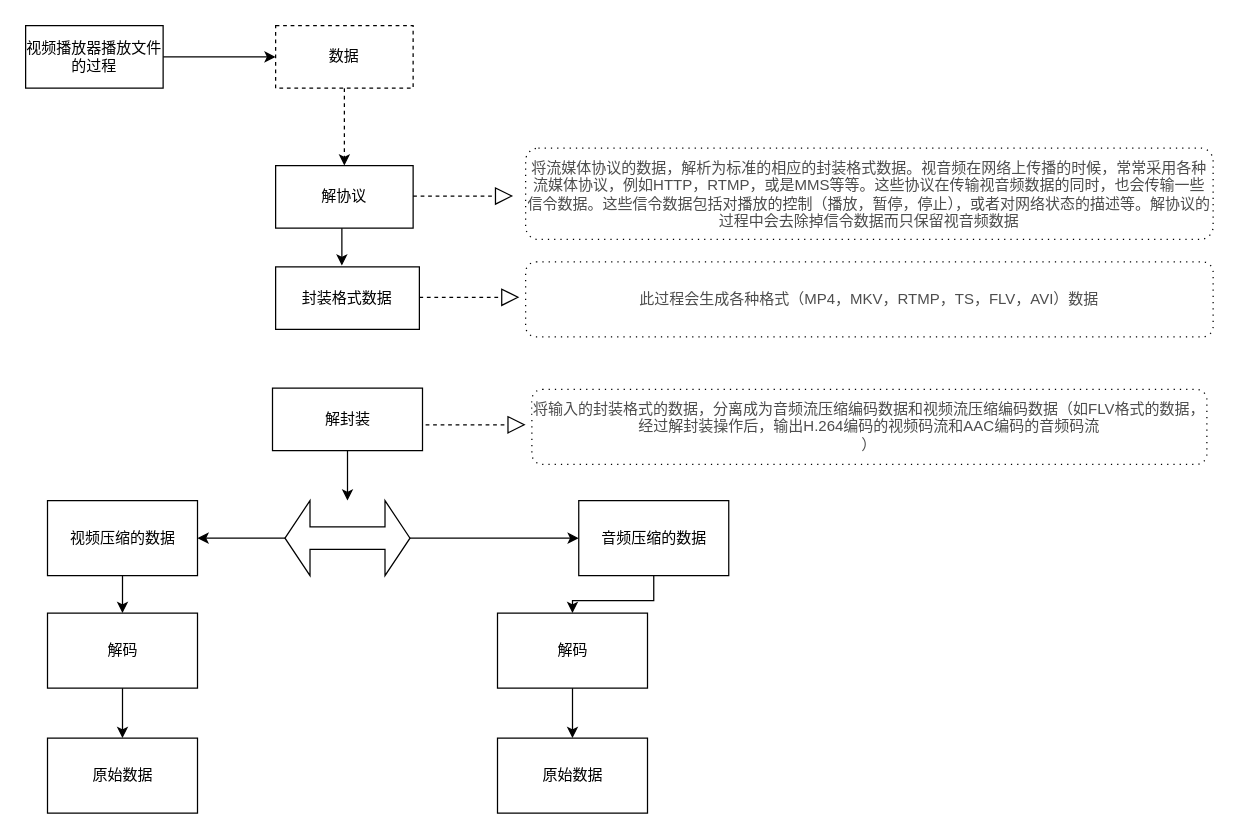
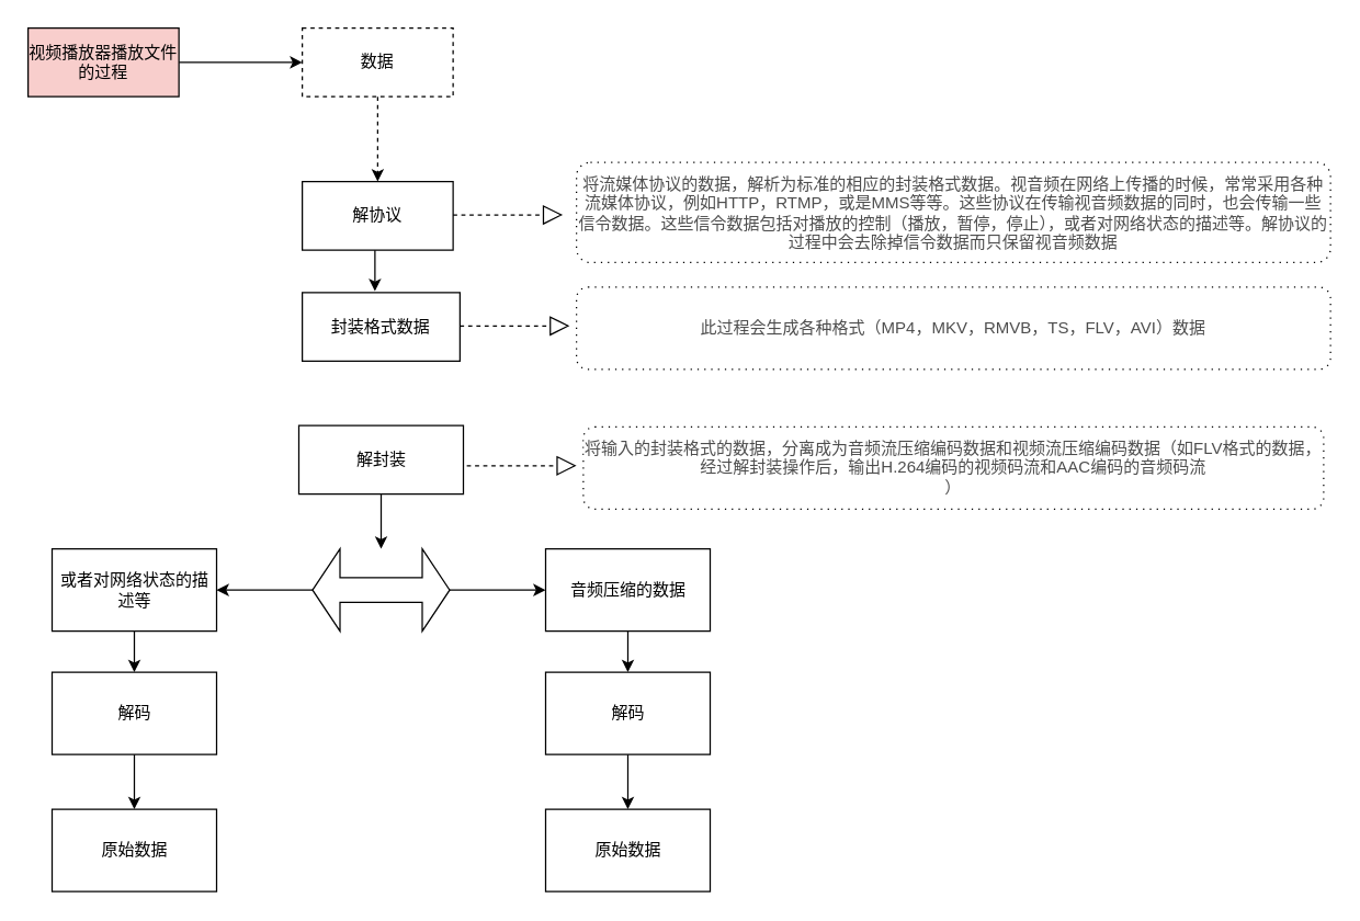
  <mxCell id="0" />
  <mxCell id="1" parent="0" />
  <mxCell id="2" value="" style="edgeStyle=orthogonalEdgeStyle;rounded=0;orthogonalLoop=1;jettySize=auto;html=1;" edge="1" parent="1" source="3" target="5"><mxGeometry relative="1" as="geometry" /></mxCell>
- <mxCell id="3" value="视频播放器播放文件的过程" style="rounded=0;whiteSpace=wrap;html=1;" vertex="1" parent="1"><mxGeometry x="20" y="20" width="110" height="50" as="geometry" /></mxCell>
+ <mxCell id="3" value="视频播放器播放文件的过程" style="rounded=0;whiteSpace=wrap;html=1;fillColor=#f8cecc;" vertex="1" parent="1"><mxGeometry x="20" y="20" width="110" height="50" as="geometry" /></mxCell>
  <mxCell id="4" value="" style="edgeStyle=orthogonalEdgeStyle;rounded=0;orthogonalLoop=1;jettySize=auto;html=1;fontSize=12;dashed=1;" edge="1" parent="1" source="5" target="6"><mxGeometry relative="1" as="geometry" /></mxCell>
  <mxCell id="5" value="数据" style="rounded=0;whiteSpace=wrap;html=1;dashed=1;" vertex="1" parent="1"><mxGeometry x="220" y="20" width="110" height="50" as="geometry" /></mxCell>
  <mxCell id="6" value="解协议" style="whiteSpace=wrap;html=1;rounded=0;" vertex="1" parent="1"><mxGeometry x="220" y="132" width="110" height="50" as="geometry" /></mxCell>
  <mxCell id="7" value="&lt;span style=&quot;color: rgb(77, 77, 77); font-size: 12px; background-color: rgb(255, 255, 255);&quot;&gt;将流媒体协议的数据，解析为标准的相应的封装格式数据。视音频在网络上传播的时候，常常采用各种流媒体协议，例如HTTP，RTMP，或是MMS等等。这些协议在传输视音频数据的同时，也会传输一些信令数据。这些信令数据包括对播放的控制（播放，暂停，停止），或者对网络状态的描述等。解协议的过程中会去除掉信令数据而只保留视音频数据&lt;/span&gt;" style="shape=ext;rounded=1;html=1;whiteSpace=wrap;dashed=1;dashPattern=1 4;arcSize=14;fontSize=12;labelPosition=center;verticalLabelPosition=middle;align=center;verticalAlign=middle;" vertex="1" parent="1"><mxGeometry x="420" y="118" width="550" height="73" as="geometry" /></mxCell>
  <mxCell id="8" value="" style="endArrow=block;dashed=1;endFill=0;endSize=12;html=1;" edge="1" parent="1"><mxGeometry width="160" relative="1" as="geometry"><mxPoint x="330" y="156.33" as="sourcePoint" /><mxPoint x="410" y="156.33" as="targetPoint" /></mxGeometry></mxCell>
  <mxCell id="9" value="封装格式数据" style="whiteSpace=wrap;html=1;rounded=0;" vertex="1" parent="1"><mxGeometry x="220" y="213" width="115" height="50" as="geometry" /></mxCell>
  <mxCell id="10" value="" style="edgeStyle=orthogonalEdgeStyle;rounded=0;orthogonalLoop=1;jettySize=auto;html=1;fontSize=12;" edge="1" parent="1" source="11" target="19"><mxGeometry relative="1" as="geometry" /></mxCell>
  <mxCell id="11" value="解封装" style="whiteSpace=wrap;html=1;rounded=0;" vertex="1" parent="1"><mxGeometry x="217.5" y="310" width="120" height="50" as="geometry" /></mxCell>
  <mxCell id="12" value="" style="endArrow=block;dashed=1;endFill=0;endSize=12;html=1;" edge="1" parent="1"><mxGeometry width="160" relative="1" as="geometry"><mxPoint x="340" y="339.33" as="sourcePoint" /><mxPoint x="420" y="339.33" as="targetPoint" /><Array as="points"><mxPoint x="380" y="339.33" /></Array></mxGeometry></mxCell>
  <mxCell id="13" value="&lt;span style=&quot;color: rgb(77, 77, 77); font-size: 12px; background-color: rgb(255, 255, 255);&quot;&gt;将输入的封装格式的数据，分离成为音频流压缩编码数据和视频流压缩编码数据（如&lt;/span&gt;&lt;span style=&quot;color: rgb(77, 77, 77); font-size: 12px; background-color: rgb(255, 255, 255);&quot;&gt;FLV格式的数据，经过解封装操作后，输出H.264编码的视频码流和AAC编码的音频码流&lt;/span&gt;&lt;span style=&quot;color: rgb(77, 77, 77); font-size: 12px; background-color: rgb(255, 255, 255);&quot;&gt;&lt;br style=&quot;font-size: 12px;&quot;&gt;）&lt;/span&gt;" style="shape=ext;rounded=1;html=1;whiteSpace=wrap;dashed=1;dashPattern=1 4;arcSize=14;fontSize=12;labelPosition=center;verticalLabelPosition=middle;align=center;verticalAlign=middle;" vertex="1" parent="1"><mxGeometry x="425" y="311" width="540" height="60" as="geometry" /></mxCell>
- <mxCell id="14" value="&lt;span style=&quot;color: rgb(77, 77, 77); font-size: 12px; background-color: rgb(255, 255, 255);&quot;&gt;此过程会生成各种格式（MP4，MKV，RTMP，TS，FLV，AVI）数据&lt;/span&gt;" style="shape=ext;rounded=1;html=1;whiteSpace=wrap;dashed=1;dashPattern=1 4;arcSize=14;fontSize=12;labelPosition=center;verticalLabelPosition=middle;align=center;verticalAlign=middle;" vertex="1" parent="1"><mxGeometry x="420" y="209" width="550" height="60" as="geometry" /></mxCell>
+ <mxCell id="14" value="&lt;span style=&quot;color: rgb(77, 77, 77); font-size: 12px; background-color: rgb(255, 255, 255);&quot;&gt;此过程会生成各种格式（MP4，MKV，RMVB，TS，FLV，AVI）数据&lt;/span&gt;" style="shape=ext;rounded=1;html=1;whiteSpace=wrap;dashed=1;dashPattern=1 4;arcSize=14;fontSize=12;labelPosition=center;verticalLabelPosition=middle;align=center;verticalAlign=middle;" vertex="1" parent="1"><mxGeometry x="420" y="209" width="550" height="60" as="geometry" /></mxCell>
  <mxCell id="15" value="" style="endArrow=block;dashed=1;endFill=0;endSize=12;html=1;" edge="1" parent="1"><mxGeometry width="160" relative="1" as="geometry"><mxPoint x="335" y="237.33" as="sourcePoint" /><mxPoint x="415" y="237.33" as="targetPoint" /><Array as="points"><mxPoint x="375" y="237.33" /></Array></mxGeometry></mxCell>
  <mxCell id="16" value="" style="edgeStyle=orthogonalEdgeStyle;rounded=0;orthogonalLoop=1;jettySize=auto;html=1;" edge="1" parent="1"><mxGeometry relative="1" as="geometry"><mxPoint x="273" y="182" as="sourcePoint" /><mxPoint x="273" y="212" as="targetPoint" /></mxGeometry></mxCell>
  <mxCell id="17" value="" style="edgeStyle=orthogonalEdgeStyle;rounded=0;orthogonalLoop=1;jettySize=auto;html=1;fontSize=12;" edge="1" parent="1" source="19" target="21"><mxGeometry relative="1" as="geometry" /></mxCell>
  <mxCell id="18" value="" style="edgeStyle=orthogonalEdgeStyle;rounded=0;orthogonalLoop=1;jettySize=auto;html=1;fontSize=12;" edge="1" parent="1" source="19" target="23"><mxGeometry relative="1" as="geometry" /></mxCell>
  <mxCell id="19" value="" style="shape=doubleArrow;whiteSpace=wrap;html=1;fontSize=12;" vertex="1" parent="1"><mxGeometry x="227.5" y="400" width="100" height="60" as="geometry" /></mxCell>
  <mxCell id="20" value="" style="edgeStyle=orthogonalEdgeStyle;rounded=0;orthogonalLoop=1;jettySize=auto;html=1;fontSize=12;" edge="1" parent="1" source="21" target="27"><mxGeometry relative="1" as="geometry" /></mxCell>
- <mxCell id="21" value="音频压缩的数据" style="whiteSpace=wrap;html=1;" vertex="1" parent="1"><mxGeometry x="462.5" y="400" width="120" height="60" as="geometry" /></mxCell>
+ <mxCell id="21" value="音频压缩的数据" style="whiteSpace=wrap;html=1;" vertex="1" parent="1"><mxGeometry x="397.5" y="400" width="120" height="60" as="geometry" /></mxCell>
  <mxCell id="22" value="" style="edgeStyle=orthogonalEdgeStyle;rounded=0;orthogonalLoop=1;jettySize=auto;html=1;fontSize=12;" edge="1" parent="1" source="23" target="25"><mxGeometry relative="1" as="geometry" /></mxCell>
- <mxCell id="23" value="视频压缩的数据" style="whiteSpace=wrap;html=1;" vertex="1" parent="1"><mxGeometry x="37.5" y="400" width="120" height="60" as="geometry" /></mxCell>
+ <mxCell id="23" value="或者对网络状态的描述等" style="whiteSpace=wrap;html=1;" vertex="1" parent="1"><mxGeometry x="37.5" y="400" width="120" height="60" as="geometry" /></mxCell>
  <mxCell id="24" value="" style="edgeStyle=orthogonalEdgeStyle;rounded=0;orthogonalLoop=1;jettySize=auto;html=1;fontSize=12;" edge="1" parent="1" source="25" target="28"><mxGeometry relative="1" as="geometry" /></mxCell>
  <mxCell id="25" value="解码" style="whiteSpace=wrap;html=1;" vertex="1" parent="1"><mxGeometry x="37.5" y="490" width="120" height="60" as="geometry" /></mxCell>
  <mxCell id="26" value="" style="edgeStyle=orthogonalEdgeStyle;rounded=0;orthogonalLoop=1;jettySize=auto;html=1;fontSize=12;" edge="1" parent="1" source="27" target="29"><mxGeometry relative="1" as="geometry" /></mxCell>
  <mxCell id="27" value="解码" style="whiteSpace=wrap;html=1;" vertex="1" parent="1"><mxGeometry x="397.5" y="490" width="120" height="60" as="geometry" /></mxCell>
  <mxCell id="28" value="原始数据" style="whiteSpace=wrap;html=1;" vertex="1" parent="1"><mxGeometry x="37.5" y="590" width="120" height="60" as="geometry" /></mxCell>
  <mxCell id="29" value="原始数据" style="whiteSpace=wrap;html=1;" vertex="1" parent="1"><mxGeometry x="397.5" y="590" width="120" height="60" as="geometry" /></mxCell>
